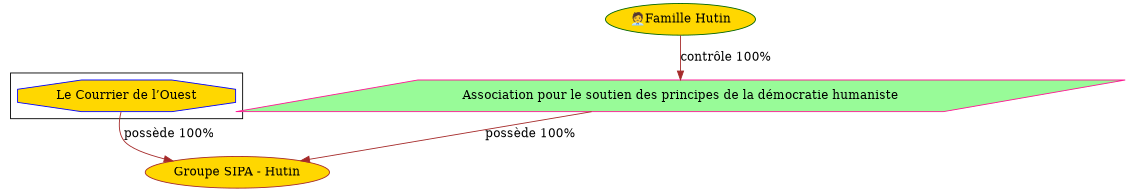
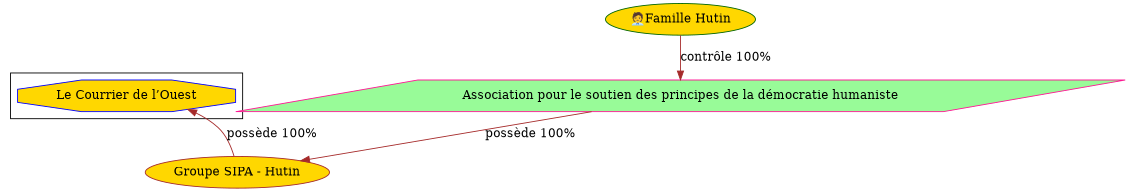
  digraph {
    rankdir=TB
    node [fillcolor=gold shape=ellipse style=filled]
    edge [color=brown]
    n1 [color=blue label="Le Courrier de l’Ouest" shape=octagon]
    n2 [color=darkgreen label="🧑‍💼Famille Hutin"]
    n3 [color=deeppink fillcolor=palegreen label="Association pour le soutien des principes de la démocratie humaniste" shape=parallelogram]
    n4 [color=brown label="Groupe SIPA - Hutin"]
    subgraph cluster_1 {
      n1
    }
    subgraph sub_2 {
      n2
    }
    n2 -> n3 [label="contrôle 100%"]
    n3 -> n4 [label="possède 100%"]
-   n1 -> n4 [label="possède 100%"]
+   n4 -> n1 [label="possède 100%"]
  }
